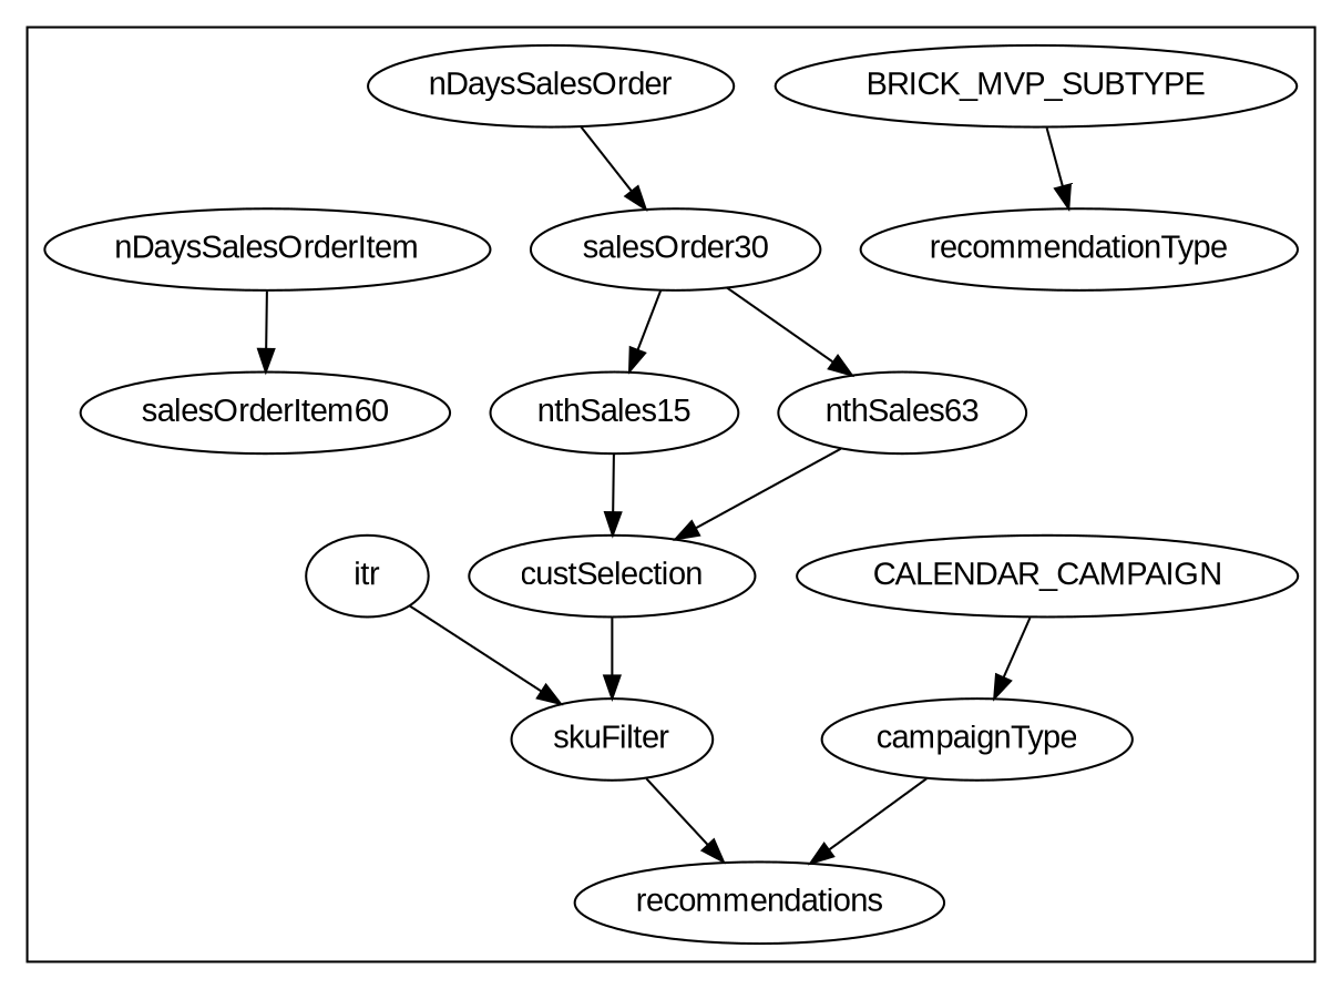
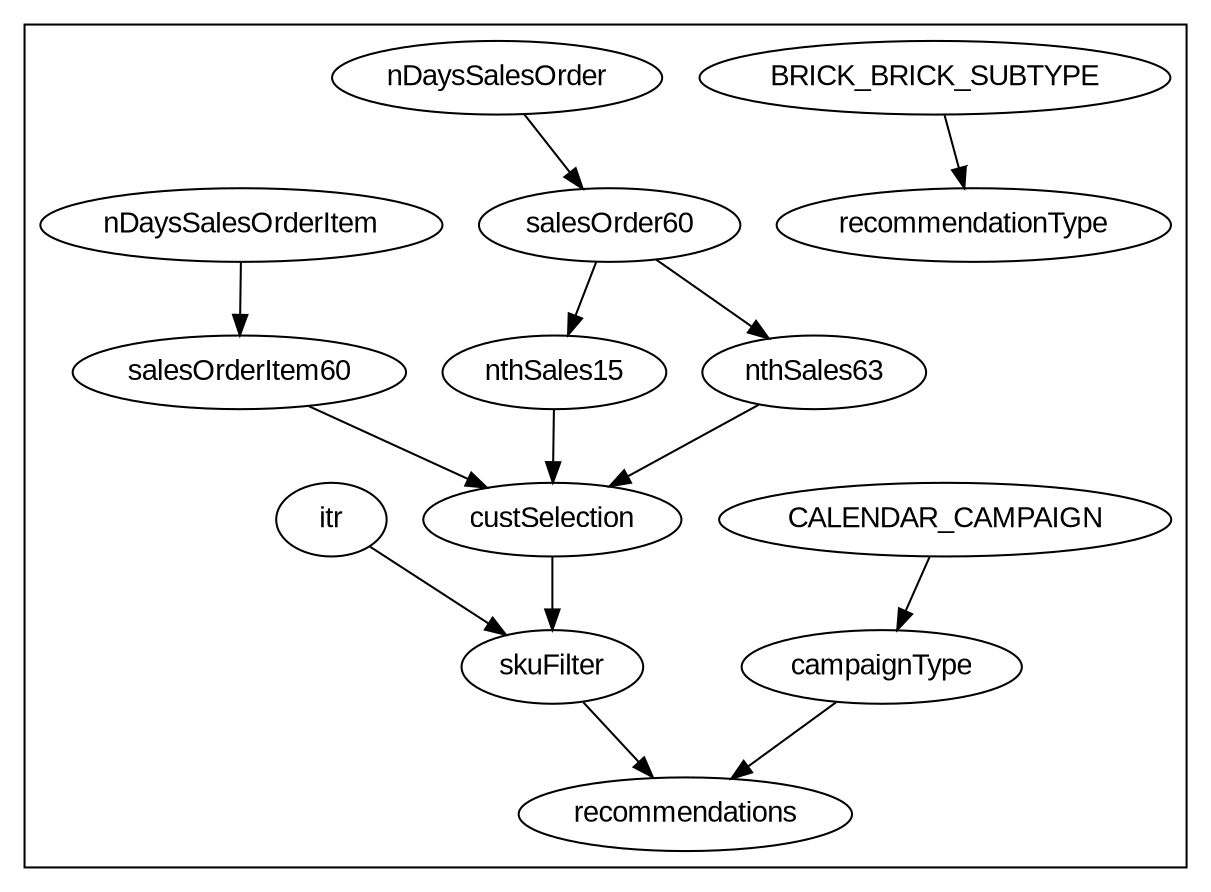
  digraph {
    fontname="Liberation Sans"
    node [fontname="Liberation Sans"]
    edge [fontname="Liberation Sans"]
-   BRICK_MVP_SUBTYPE
+   BRICK_MVP_SUBTYPE [label=BRICK_BRICK_SUBTYPE]
    recommendationType
    recommendations
    CALENDAR_CAMPAIGN
    campaignType
    nDaysSalesOrder
-   salesOrder60 [label=salesOrder30]
+   salesOrder60
    n8 [label=nthSales15]
    n9 [label=nthSales63]
    nDaysSalesOrderItem
    salesOrderItem60
    custSelection
    skuFilter
    itr
    subgraph cluster_1 {
      BRICK_MVP_SUBTYPE
      recommendationType
      recommendations
      CALENDAR_CAMPAIGN
      campaignType
      nDaysSalesOrder
      salesOrder60
      n8
      n9
      nDaysSalesOrderItem
      salesOrderItem60
      custSelection
      skuFilter
      itr
    }
    BRICK_MVP_SUBTYPE -> recommendationType
    CALENDAR_CAMPAIGN -> campaignType
    campaignType -> recommendations
    nDaysSalesOrder -> salesOrder60
    salesOrder60 -> n8
    salesOrder60 -> n9
    n8 -> custSelection
    n9 -> custSelection
    nDaysSalesOrderItem -> salesOrderItem60
+   salesOrderItem60 -> custSelection
    custSelection -> skuFilter
    skuFilter -> recommendations
    itr -> skuFilter
  }
